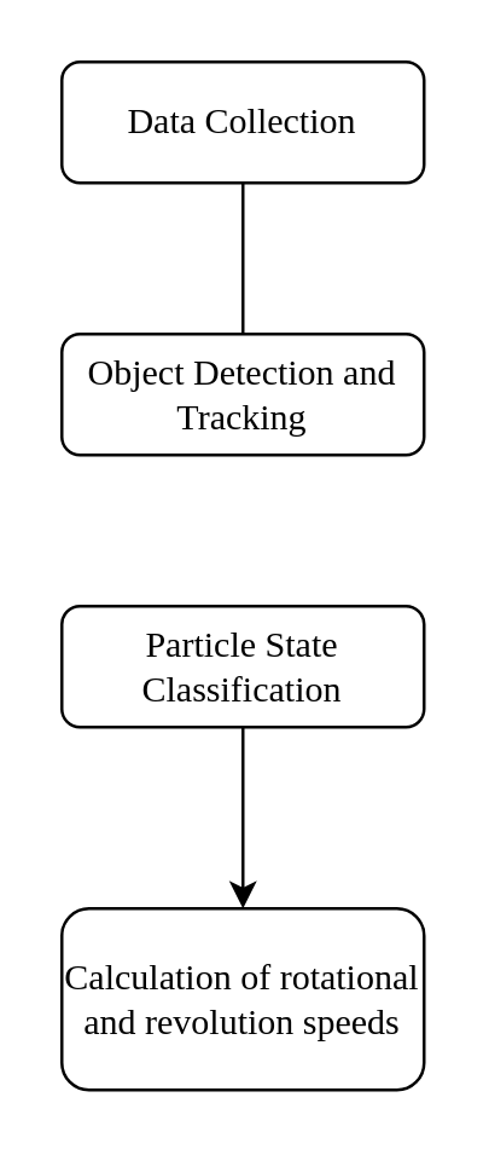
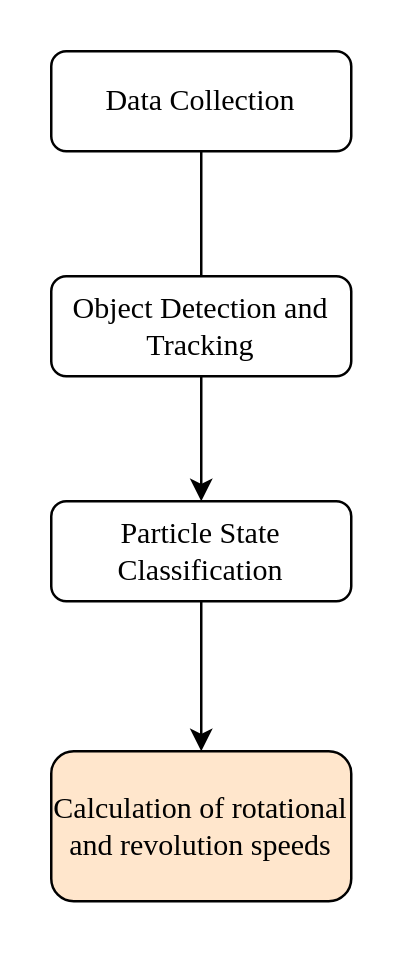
  <mxCell id="0" />
  <mxCell id="1" parent="0" />
  <mxCell id="2" style="edgeStyle=orthogonalEdgeStyle;rounded=0;orthogonalLoop=1;jettySize=auto;html=1;fontFamily=Times New Roman;" edge="1" parent="1" source="3"><mxGeometry relative="1" as="geometry"><mxPoint x="80" y="300" as="targetPoint" /></mxGeometry></mxCell>
  <mxCell id="3" value="Particle State Classification" style="rounded=1;whiteSpace=wrap;html=1;fontSize=12;glass=0;strokeWidth=1;shadow=0;fontFamily=Times New Roman;" parent="1" vertex="1"><mxGeometry x="20" y="200" width="120" height="40" as="geometry" /></mxCell>
+ <mxCell id="4" style="edgeStyle=orthogonalEdgeStyle;rounded=0;orthogonalLoop=1;jettySize=auto;html=1;exitX=0.5;exitY=1;exitDx=0;exitDy=0;fontFamily=Times New Roman;" edge="1" parent="1" source="5" target="3"><mxGeometry relative="1" as="geometry" /></mxCell>
  <mxCell id="5" value="Object Detection and Tracking" style="rounded=1;whiteSpace=wrap;html=1;fontSize=12;glass=0;strokeWidth=1;shadow=0;fontFamily=Times New Roman;" parent="1" vertex="1"><mxGeometry x="20" y="110" width="120" height="40" as="geometry" /></mxCell>
  <mxCell id="6" style="edgeStyle=orthogonalEdgeStyle;rounded=0;orthogonalLoop=1;jettySize=auto;html=1;entryX=0.5;entryY=0;entryDx=0;entryDy=0;fontFamily=Times New Roman;endArrow=none;" edge="1" parent="1" source="7" target="5"><mxGeometry relative="1" as="geometry" /></mxCell>
  <mxCell id="7" value="&lt;font&gt;Data Collection&lt;/font&gt;" style="rounded=1;whiteSpace=wrap;html=1;fontSize=12;glass=0;strokeWidth=1;shadow=0;fontFamily=Times New Roman;" parent="1" vertex="1"><mxGeometry x="20" y="20" width="120" height="40" as="geometry" /></mxCell>
- <mxCell id="8" value="Calculation of rotational and revolution speeds" style="rounded=1;whiteSpace=wrap;html=1;fontFamily=Times New Roman;" vertex="1" parent="1"><mxGeometry x="20" y="300" width="120" height="60" as="geometry" /></mxCell>
+ <mxCell id="8" value="Calculation of rotational and revolution speeds" style="rounded=1;whiteSpace=wrap;html=1;fontFamily=Times New Roman;fillColor=#ffe6cc;" vertex="1" parent="1"><mxGeometry x="20" y="300" width="120" height="60" as="geometry" /></mxCell>
